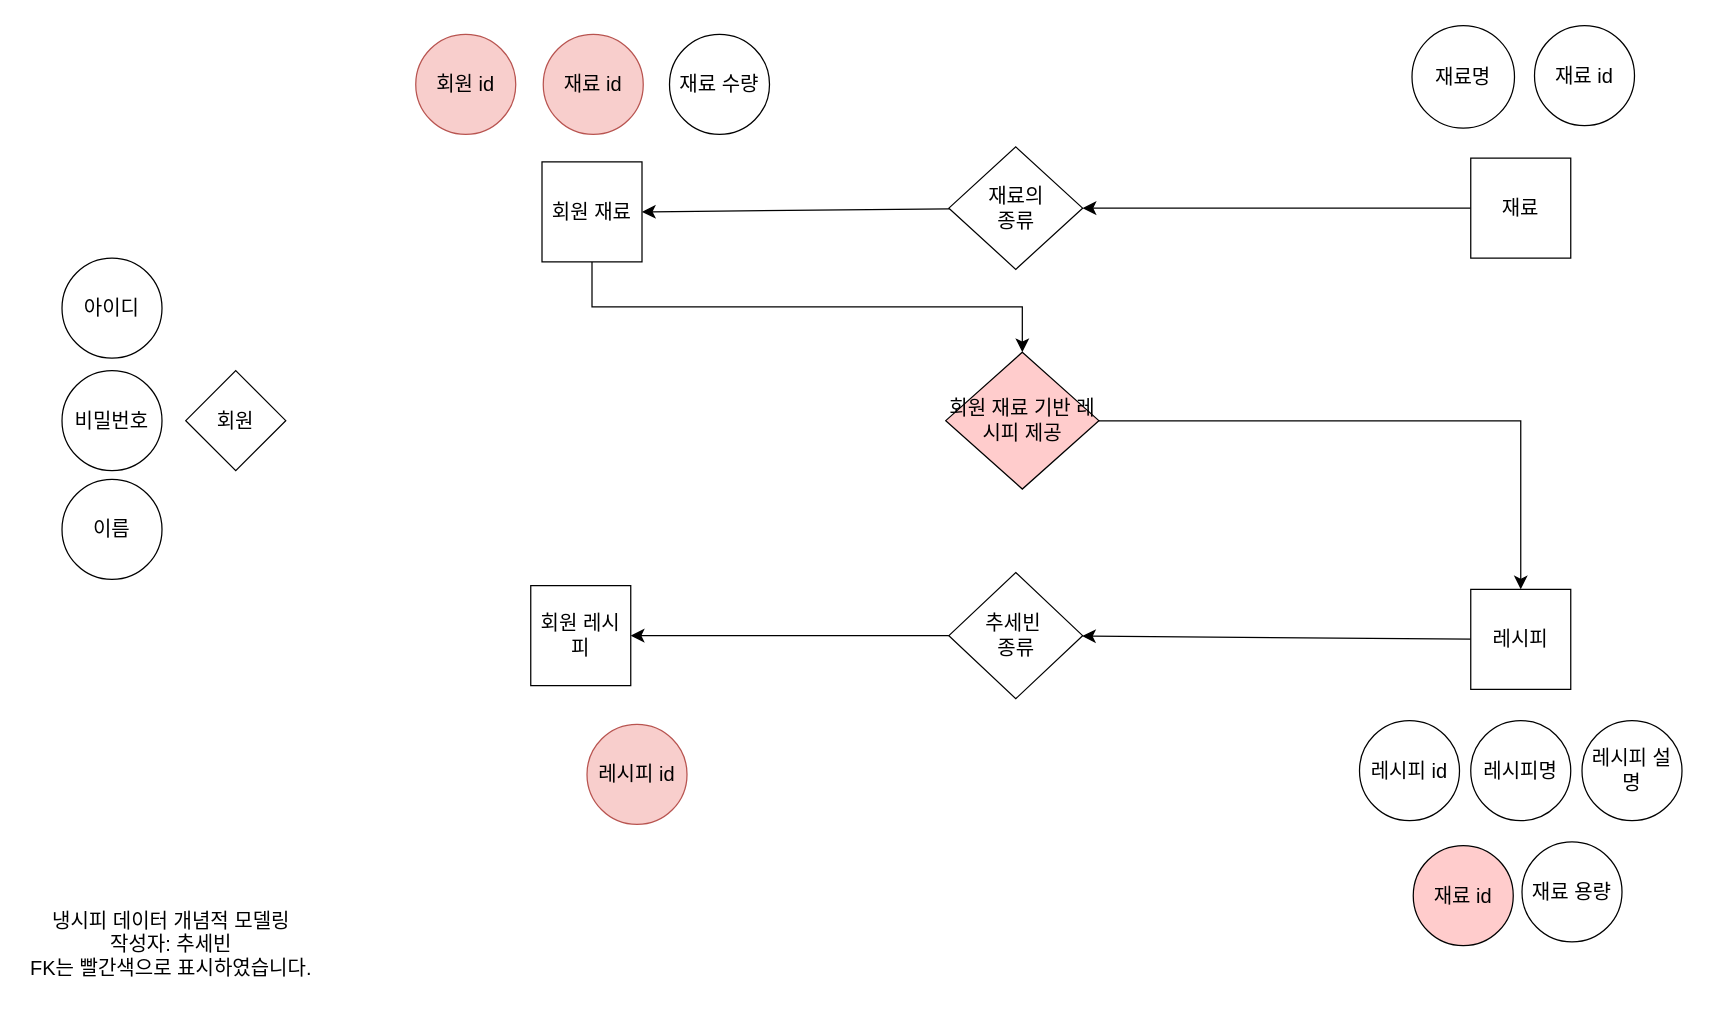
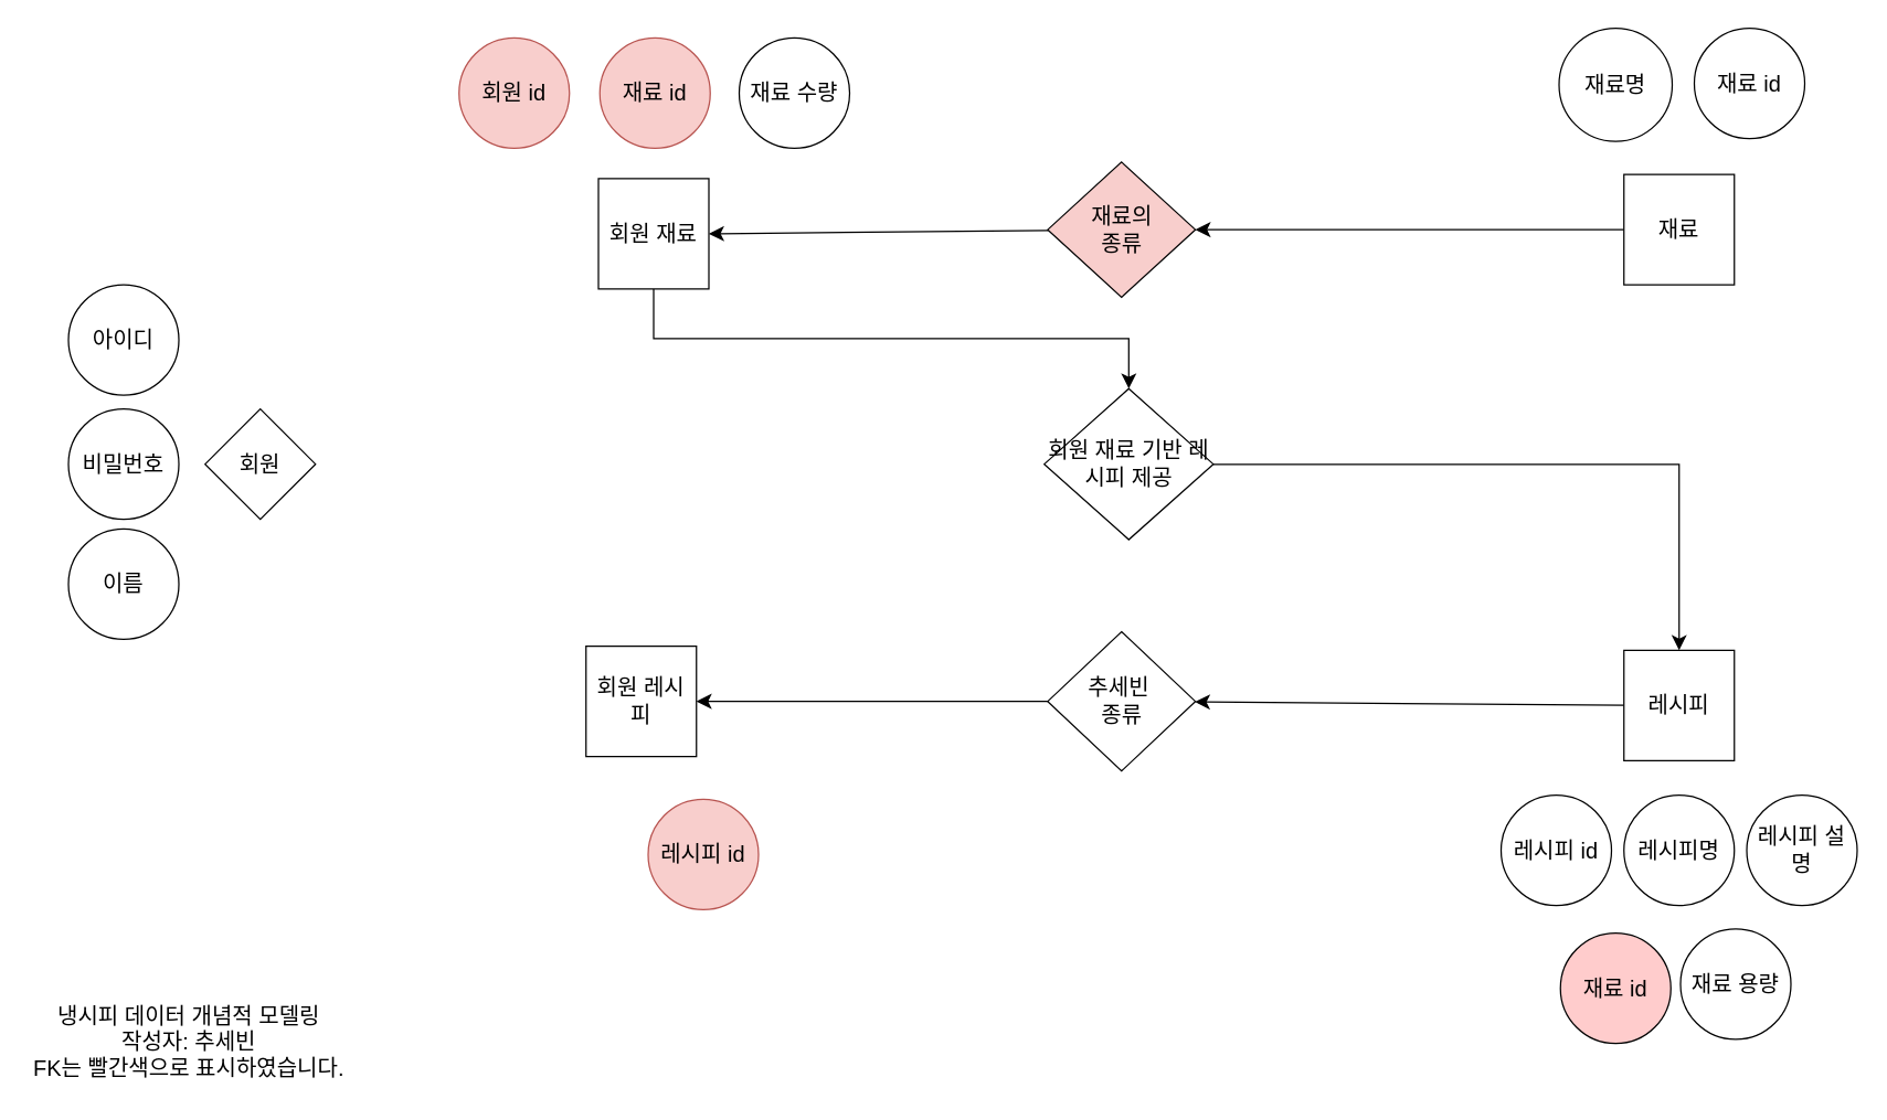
  <mxCell id="0" />
  <mxCell id="1" parent="0" />
  <mxCell id="2" value="회원" style="rhombus;whiteSpace=wrap;html=1;aspect=fixed;fontSize=16;" parent="1" vertex="1"><mxGeometry x="148" y="296" width="80" height="80" as="geometry" /></mxCell>
  <mxCell id="3" value="" style="edgeStyle=none;curved=1;rounded=0;orthogonalLoop=1;jettySize=auto;html=1;fontSize=12;startSize=8;endSize=8;" parent="1" source="4" target="20" edge="1"><mxGeometry relative="1" as="geometry" /></mxCell>
  <mxCell id="4" value="레시피" style="whiteSpace=wrap;html=1;aspect=fixed;fontSize=16;" parent="1" vertex="1"><mxGeometry x="1176" y="471" width="80" height="80" as="geometry" /></mxCell>
  <mxCell id="5" value="회원 레시피" style="whiteSpace=wrap;html=1;aspect=fixed;fontSize=16;" parent="1" vertex="1"><mxGeometry x="424" y="468" width="80" height="80" as="geometry" /></mxCell>
  <mxCell id="6" style="edgeStyle=none;curved=1;rounded=0;orthogonalLoop=1;jettySize=auto;html=1;entryX=1;entryY=0.5;entryDx=0;entryDy=0;fontSize=12;startSize=8;endSize=8;" parent="1" source="7" target="24" edge="1"><mxGeometry relative="1" as="geometry" /></mxCell>
  <mxCell id="7" value="재료" style="whiteSpace=wrap;html=1;aspect=fixed;fontSize=16;" parent="1" vertex="1"><mxGeometry x="1176" y="126" width="80" height="80" as="geometry" /></mxCell>
  <mxCell id="8" style="edgeStyle=elbowEdgeStyle;rounded=0;orthogonalLoop=1;jettySize=auto;html=1;fontSize=12;startSize=8;endSize=8;elbow=vertical;" parent="1" source="9" target="26" edge="1"><mxGeometry relative="1" as="geometry" /></mxCell>
  <mxCell id="9" value="회원 재료" style="whiteSpace=wrap;html=1;aspect=fixed;fontSize=16;" parent="1" vertex="1"><mxGeometry x="433" y="129" width="80" height="80" as="geometry" /></mxCell>
  <mxCell id="10" value="아이디" style="ellipse;whiteSpace=wrap;html=1;aspect=fixed;fontSize=16;" parent="1" vertex="1"><mxGeometry x="49" y="206" width="80" height="80" as="geometry" /></mxCell>
  <mxCell id="11" value="이름" style="ellipse;whiteSpace=wrap;html=1;aspect=fixed;fontSize=16;" parent="1" vertex="1"><mxGeometry x="49" y="383" width="80" height="80" as="geometry" /></mxCell>
  <mxCell id="12" value="비밀번호" style="ellipse;whiteSpace=wrap;html=1;aspect=fixed;fontSize=16;" parent="1" vertex="1"><mxGeometry x="49" y="296" width="80" height="80" as="geometry" /></mxCell>
  <mxCell id="13" value="재료명" style="ellipse;whiteSpace=wrap;html=1;aspect=fixed;fontSize=16;" parent="1" vertex="1"><mxGeometry x="1129" y="20" width="82" height="82" as="geometry" /></mxCell>
  <mxCell id="14" value="재료 id" style="ellipse;whiteSpace=wrap;html=1;aspect=fixed;fontSize=16;" parent="1" vertex="1"><mxGeometry x="1227" y="20" width="80" height="80" as="geometry" /></mxCell>
  <mxCell id="15" value="레시피 id" style="ellipse;whiteSpace=wrap;html=1;aspect=fixed;fontSize=16;" parent="1" vertex="1"><mxGeometry x="1087" y="576" width="80" height="80" as="geometry" /></mxCell>
  <mxCell id="16" value="레시피명" style="ellipse;whiteSpace=wrap;html=1;aspect=fixed;fontSize=16;" parent="1" vertex="1"><mxGeometry x="1176" y="576" width="80" height="80" as="geometry" /></mxCell>
  <mxCell id="17" value="레시피 설명" style="ellipse;whiteSpace=wrap;html=1;aspect=fixed;fontSize=16;" parent="1" vertex="1"><mxGeometry x="1265" y="576" width="80" height="80" as="geometry" /></mxCell>
  <mxCell id="18" value="레시피 id" style="ellipse;whiteSpace=wrap;html=1;aspect=fixed;fontSize=16;fillColor=#f8cecc;strokeColor=#b85450;" parent="1" vertex="1"><mxGeometry x="469" y="579" width="80" height="80" as="geometry" /></mxCell>
  <mxCell id="19" style="edgeStyle=none;curved=1;rounded=0;orthogonalLoop=1;jettySize=auto;html=1;entryX=1;entryY=0.5;entryDx=0;entryDy=0;fontSize=12;startSize=8;endSize=8;" parent="1" source="20" target="5" edge="1"><mxGeometry relative="1" as="geometry" /></mxCell>
  <mxCell id="20" value="추세빈&amp;nbsp;&lt;br&gt;종류" style="rhombus;whiteSpace=wrap;html=1;fontSize=16;" parent="1" vertex="1"><mxGeometry x="758.5" y="457.5" width="107" height="101" as="geometry" /></mxCell>
  <mxCell id="21" value="회원 id" style="ellipse;whiteSpace=wrap;html=1;aspect=fixed;fontSize=16;fillColor=#f8cecc;strokeColor=#b85450;" parent="1" vertex="1"><mxGeometry x="332" y="27" width="80" height="80" as="geometry" /></mxCell>
  <mxCell id="22" value="재료 id" style="ellipse;whiteSpace=wrap;html=1;aspect=fixed;fontSize=16;fillColor=#f8cecc;strokeColor=#b85450;" parent="1" vertex="1"><mxGeometry x="434" y="27" width="80" height="80" as="geometry" /></mxCell>
  <mxCell id="23" style="edgeStyle=none;curved=1;rounded=0;orthogonalLoop=1;jettySize=auto;html=1;entryX=1;entryY=0.5;entryDx=0;entryDy=0;fontSize=12;startSize=8;endSize=8;" parent="1" source="24" target="9" edge="1"><mxGeometry relative="1" as="geometry" /></mxCell>
- <mxCell id="24" value="재료의&lt;br&gt;종류" style="rhombus;whiteSpace=wrap;html=1;fontSize=16;" parent="1" vertex="1"><mxGeometry x="758.5" y="117" width="107" height="98" as="geometry" /></mxCell>
+ <mxCell id="24" value="재료의&lt;br&gt;종류" style="rhombus;whiteSpace=wrap;html=1;fontSize=16;fillColor=#f8cecc;" parent="1" vertex="1"><mxGeometry x="758.5" y="117" width="107" height="98" as="geometry" /></mxCell>
  <mxCell id="25" style="edgeStyle=orthogonalEdgeStyle;rounded=0;orthogonalLoop=1;jettySize=auto;html=1;entryX=0.5;entryY=0;entryDx=0;entryDy=0;fontSize=12;startSize=8;endSize=8;" parent="1" source="26" target="4" edge="1"><mxGeometry relative="1" as="geometry" /></mxCell>
- <mxCell id="26" value="회원 재료 기반 레시피 제공" style="rhombus;whiteSpace=wrap;html=1;fontSize=16;fillColor=#ffcccc;" parent="1" vertex="1"><mxGeometry x="756" y="281.25" width="122.5" height="109.5" as="geometry" /></mxCell>
+ <mxCell id="26" value="회원 재료 기반 레시피 제공" style="rhombus;whiteSpace=wrap;html=1;fontSize=16;" parent="1" vertex="1"><mxGeometry x="756" y="281.25" width="122.5" height="109.5" as="geometry" /></mxCell>
  <mxCell id="27" value="냉시피 데이터 개념적 모델링&lt;br&gt;작성자: 추세빈&lt;br&gt;FK는 빨간색으로 표시하였습니다." style="text;html=1;align=center;verticalAlign=middle;resizable=0;points=[];autosize=1;strokeColor=none;fillColor=none;fontSize=16;" parent="1" vertex="1"><mxGeometry x="20" y="720" width="232" height="70" as="geometry" /></mxCell>
  <mxCell id="28" style="edgeStyle=none;curved=1;rounded=0;orthogonalLoop=1;jettySize=auto;html=1;exitX=0;exitY=0.5;exitDx=0;exitDy=0;fontSize=12;startSize=8;endSize=8;" parent="1" edge="1"><mxGeometry relative="1" as="geometry"><mxPoint x="628" y="71" as="sourcePoint" /><mxPoint x="628" y="71" as="targetPoint" /></mxGeometry></mxCell>
  <mxCell id="29" value="재료 수량" style="ellipse;whiteSpace=wrap;html=1;aspect=fixed;fontSize=16;" parent="1" vertex="1"><mxGeometry x="535" y="27" width="80" height="80" as="geometry" /></mxCell>
  <mxCell id="30" value="&lt;font style=&quot;font-size: 16px;&quot;&gt;재료 id&lt;/font&gt;" style="ellipse;whiteSpace=wrap;html=1;aspect=fixed;fillColor=#FFCCCC;" vertex="1" parent="1"><mxGeometry x="1130" y="676" width="80" height="80" as="geometry" /></mxCell>
  <mxCell id="31" value="&lt;font style=&quot;font-size: 16px;&quot;&gt;재료 용량&lt;/font&gt;" style="ellipse;whiteSpace=wrap;html=1;aspect=fixed;" vertex="1" parent="1"><mxGeometry x="1217" y="673" width="80" height="80" as="geometry" /></mxCell>
